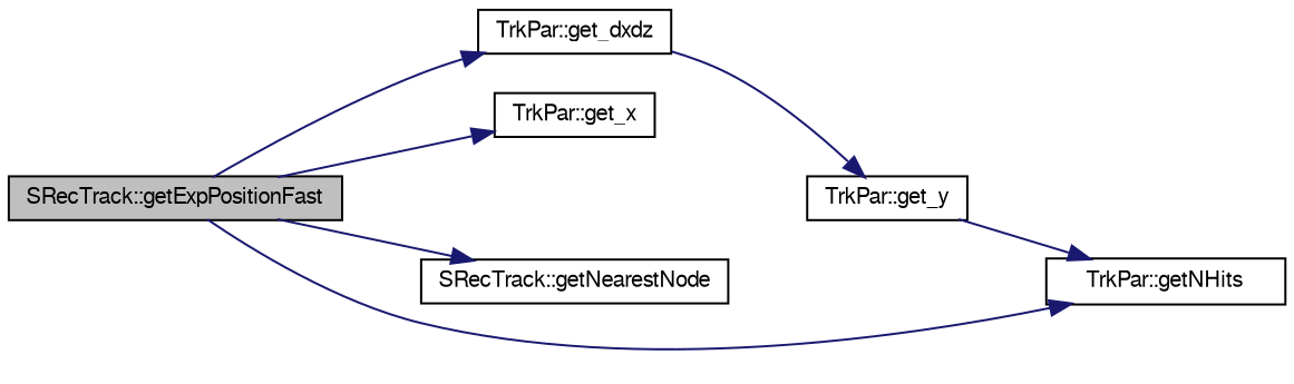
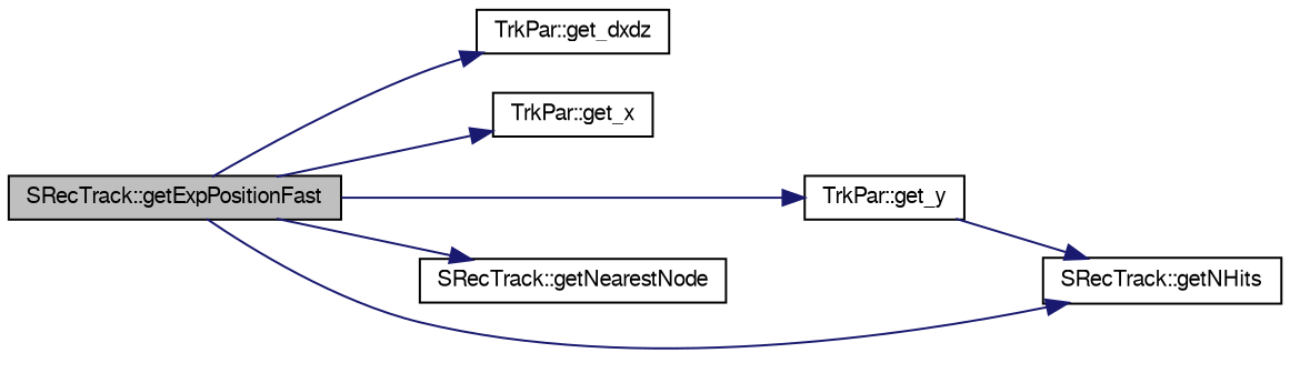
  digraph {
    rankdir=LR
    node [color=black fontname=FreeSans fontsize=10 shape=record]
    edge [color=midnightblue fontname=FreeSans fontsize=10 labelfontname=FreeSans labelfontsize=10 style=solid]
    n1 [fillcolor=grey75 fontcolor=black height=0.2 label="SRecTrack::getExpPositionFast" style=filled width=0.4]
    n2 [height=0.2 label="TrkPar::get_dxdz" width=0.4]
    n3 [height=0.2 label="TrkPar::get_x" width=0.4]
    n4 [height=0.2 label="TrkPar::get_y" width=0.4]
    n5 [height=0.2 label="SRecTrack::getNearestNode" width=0.4]
-   n6 [height=0.2 label="TrkPar::getNHits" width=0.4]
+   n6 [height=0.2 label="SRecTrack::getNHits" width=0.4]
    n1 -> n2
    n1 -> n3
-   n2 -> n4
+   n1 -> n4
    n1 -> n5
    n1 -> n6
    n4 -> n6
  }
